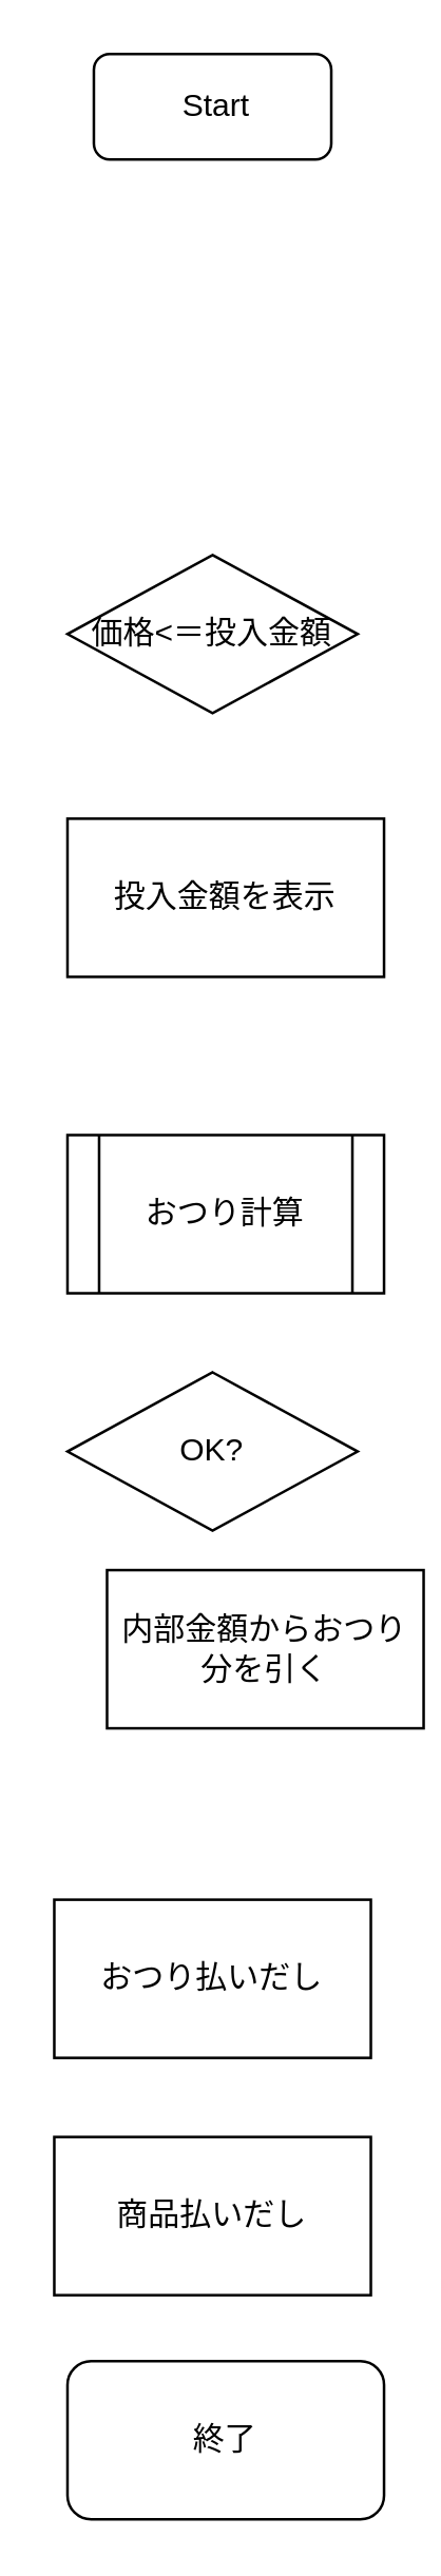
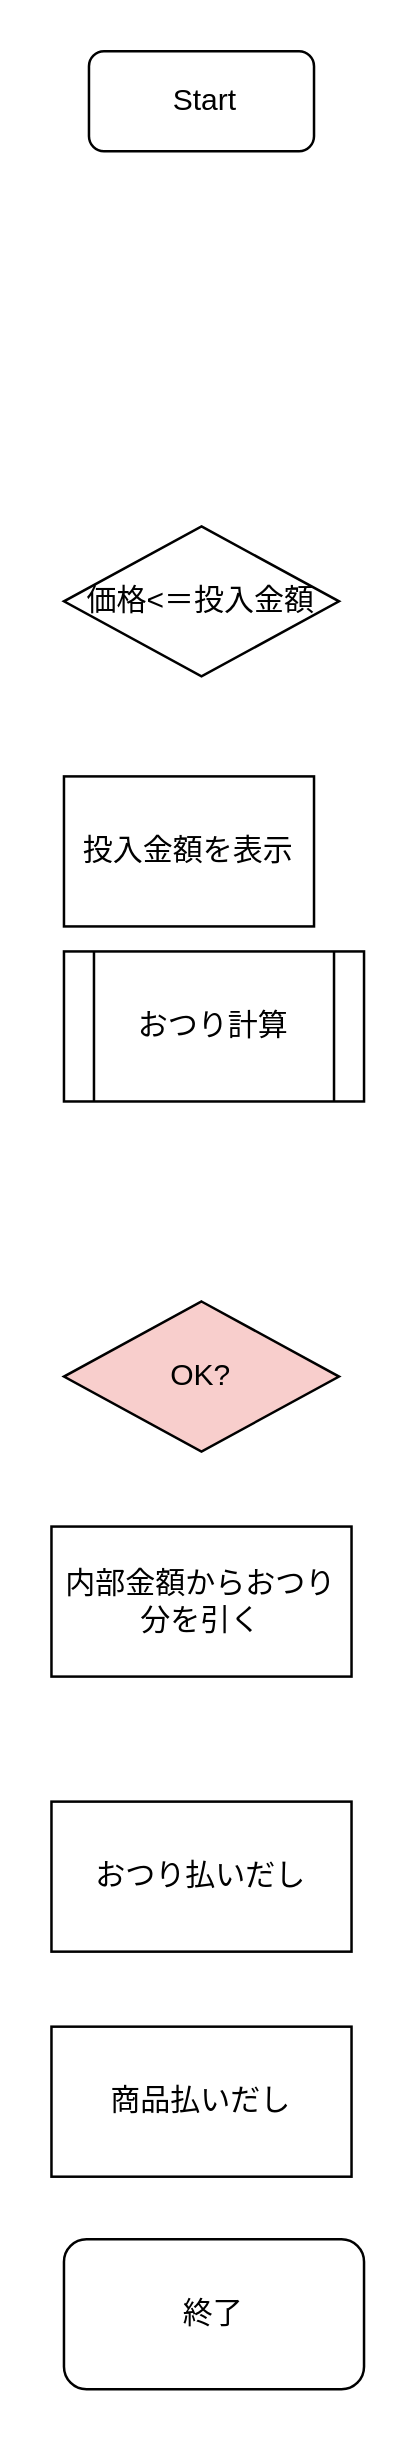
  <mxCell id="0" />
  <mxCell id="1" parent="0" />
  <mxCell id="2" value="&amp;nbsp;Start" style="rounded=1;whiteSpace=wrap;html=1;" vertex="1" parent="1"><mxGeometry x="35" y="20" width="90" height="40" as="geometry" /></mxCell>
  <mxCell id="3" value="価格&amp;lt;＝投入金額" style="rhombus;whiteSpace=wrap;html=1;" vertex="1" parent="1"><mxGeometry x="25" y="210" width="110" height="60" as="geometry" /></mxCell>
- <mxCell id="4" value="投入金額を表示" style="rounded=0;whiteSpace=wrap;html=1;" vertex="1" parent="1"><mxGeometry x="25" y="310" width="120" height="60" as="geometry" /></mxCell>
- <mxCell id="5" value="おつり計算" style="shape=process;whiteSpace=wrap;html=1;backgroundOutline=1;" vertex="1" parent="1"><mxGeometry x="25" y="430" width="120" height="60" as="geometry" /></mxCell>
- <mxCell id="6" value="OK?" style="rhombus;whiteSpace=wrap;html=1;" vertex="1" parent="1"><mxGeometry x="25" y="520" width="110" height="60" as="geometry" /></mxCell>
- <mxCell id="7" value="内部金額からおつり分を引く" style="rounded=0;whiteSpace=wrap;html=1;" vertex="1" parent="1"><mxGeometry x="40" y="595" width="120" height="60" as="geometry" /></mxCell>
+ <mxCell id="4" value="投入金額を表示" style="rounded=0;whiteSpace=wrap;html=1;" vertex="1" parent="1"><mxGeometry x="25" y="310" width="100" height="60" as="geometry" /></mxCell>
+ <mxCell id="5" value="おつり計算" style="shape=process;whiteSpace=wrap;html=1;backgroundOutline=1;" vertex="1" parent="1"><mxGeometry x="25" y="380" width="120" height="60" as="geometry" /></mxCell>
+ <mxCell id="6" value="OK?" style="rhombus;whiteSpace=wrap;html=1;fillColor=#f8cecc;" vertex="1" parent="1"><mxGeometry x="25" y="520" width="110" height="60" as="geometry" /></mxCell>
+ <mxCell id="7" value="内部金額からおつり分を引く" style="rounded=0;whiteSpace=wrap;html=1;" vertex="1" parent="1"><mxGeometry x="20" y="610" width="120" height="60" as="geometry" /></mxCell>
  <mxCell id="8" value="おつり払いだし" style="rounded=0;whiteSpace=wrap;html=1;" vertex="1" parent="1"><mxGeometry x="20" y="720" width="120" height="60" as="geometry" /></mxCell>
  <mxCell id="9" value="商品払いだし" style="rounded=0;whiteSpace=wrap;html=1;" vertex="1" parent="1"><mxGeometry x="20" y="810" width="120" height="60" as="geometry" /></mxCell>
  <mxCell id="10" value="終了" style="rounded=1;whiteSpace=wrap;html=1;" vertex="1" parent="1"><mxGeometry x="25" y="895" width="120" height="60" as="geometry" /></mxCell>
